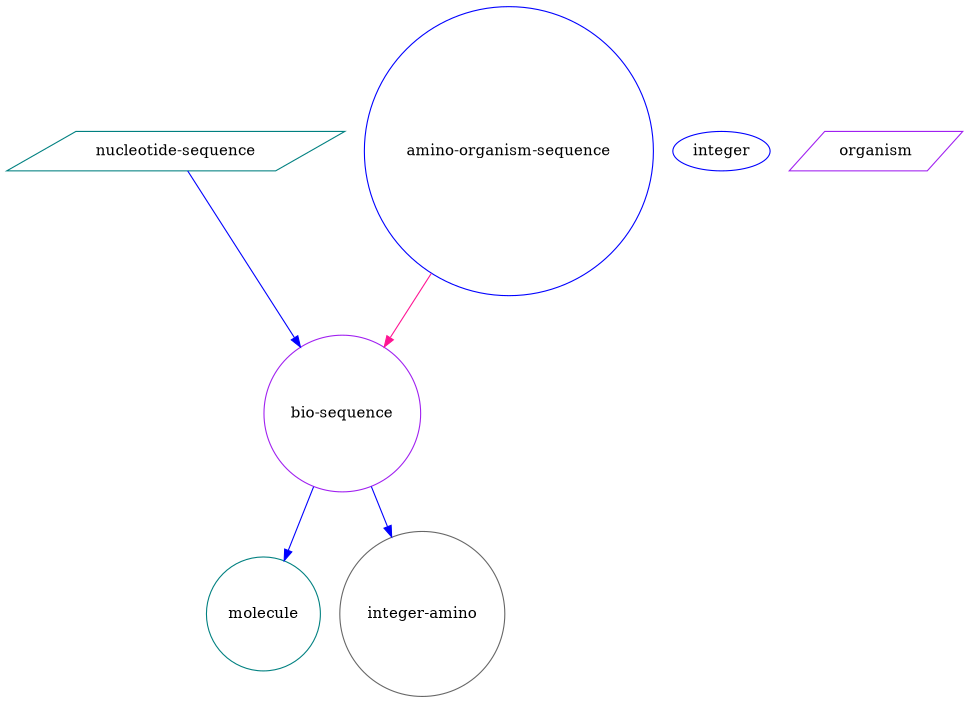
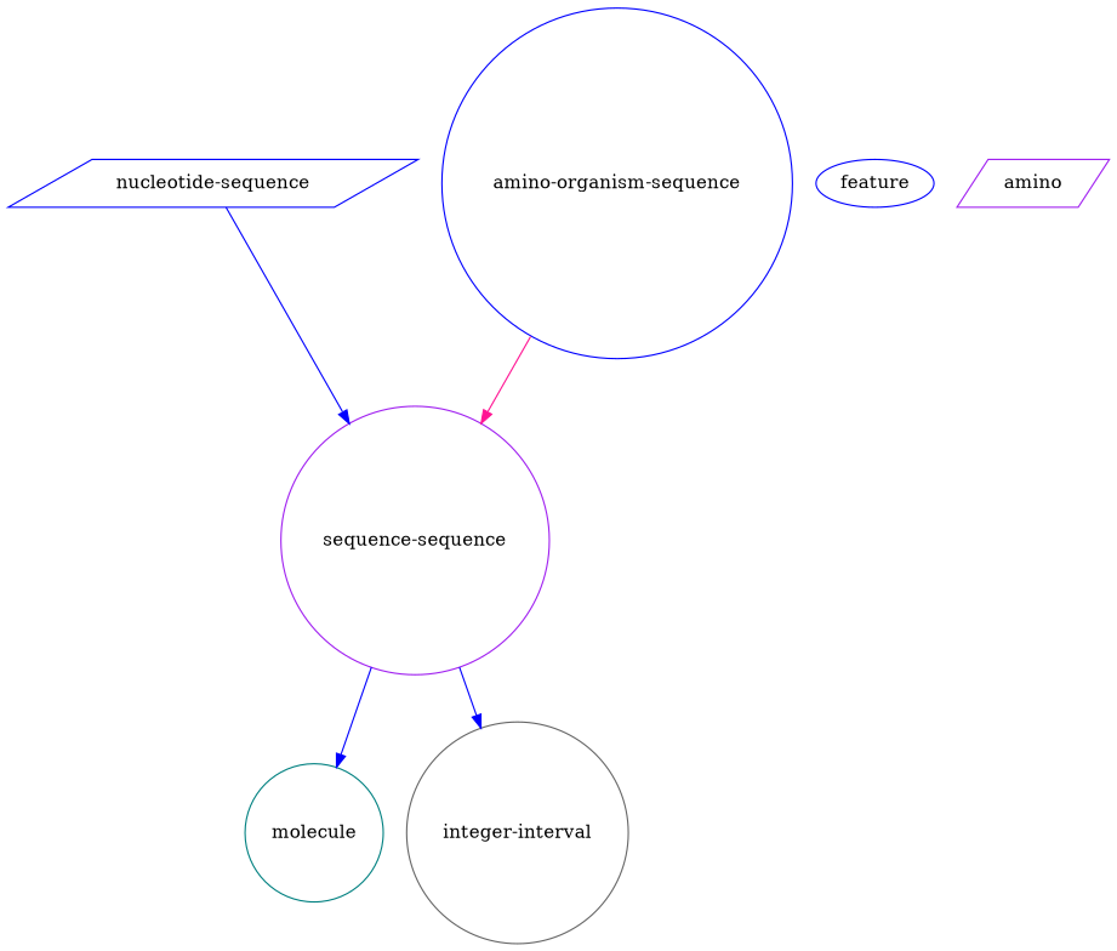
  digraph {
    node [color=teal shape=circle]
    edge [color=blue]
    molecule
-   "bio-sequence" [color=purple]
-   "integer-interval" [color=gray40 label="integer-amino"]
-   "nucleotide-sequence" [shape=parallelogram]
+   "bio-sequence" [color=purple label="sequence-sequence"]
+   "integer-interval" [color=gray40]
+   "nucleotide-sequence" [color=blue shape=parallelogram]
    n5 [color=blue label="amino-organism-sequence"]
-   feature [color=blue shape=ellipse label=integer]
-   organism [color=purple shape=parallelogram]
+   feature [color=blue shape=ellipse]
+   organism [color=purple shape=parallelogram label=amino]
    "bio-sequence" -> molecule
    "bio-sequence" -> "integer-interval"
    "nucleotide-sequence" -> "bio-sequence"
    n5 -> "bio-sequence" [color=deeppink]
  }
